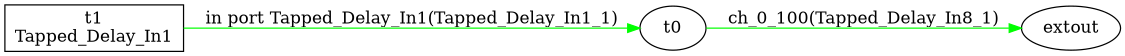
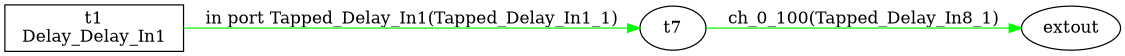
  digraph {
    rankdir=LR
    edge [color=green]
    n1 [label=extout]
-   t0
-   n3 [label="t1\nTapped_Delay_In1" shape=box]
+   t0 [label=t7]
+   n3 [label="t1\nDelay_Delay_In1" shape=box]
    t0 -> n1 [label="ch_0_100(Tapped_Delay_In8_1)"]
    n3 -> t0 [label="in port Tapped_Delay_In1(Tapped_Delay_In1_1)"]
  }
